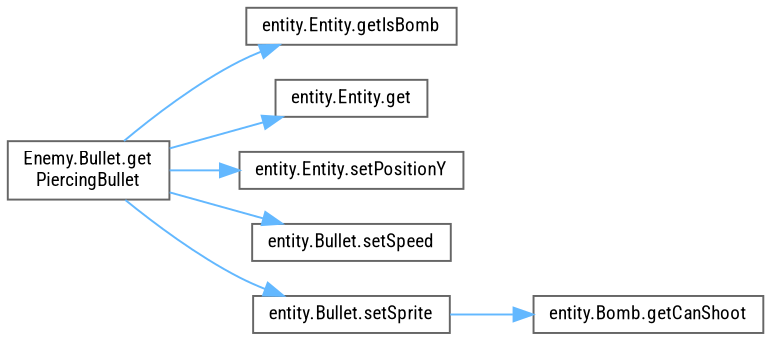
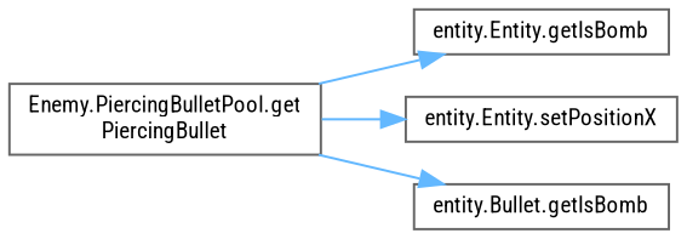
  digraph {
    fontname="Roboto Condensed"
    rankdir=LR
    node [color=grey40 fillcolor=white fontname="Roboto Condensed" fontsize=10 shape=box style=filled]
    edge [color=steelblue1 fontname="Roboto Condensed" fontsize=10 labelfontname=Helvetica labelfontsize=10 style=solid]
-   n1 [height=0.2 label="Enemy.Bullet.get\lPiercingBullet" width=0.4]
+   n1 [height=0.2 label="Enemy.PiercingBulletPool.get\lPiercingBullet" width=0.4]
    n2 [height=0.2 label="entity.Entity.getIsBomb" width=0.4]
-   n3 [height=0.2 label="entity.Entity.get" width=0.4]
-   n4 [height=0.2 label="entity.Entity.setPositionY" width=0.4]
-   n5 [height=0.2 label="entity.Bullet.setSpeed" width=0.4]
-   n6 [height=0.2 label="entity.Bullet.setSprite" width=0.4]
-   n7 [height=0.2 label="entity.Bomb.getCanShoot" width=0.4]
+   n3 [height=0.2 label="entity.Entity.setPositionX" width=0.4]
+   n6 [height=0.2 label="entity.Bullet.getIsBomb" width=0.4]
    n1 -> n2
    n1 -> n3
-   n1 -> n4
-   n1 -> n5
    n1 -> n6
-   n6 -> n7
  }
